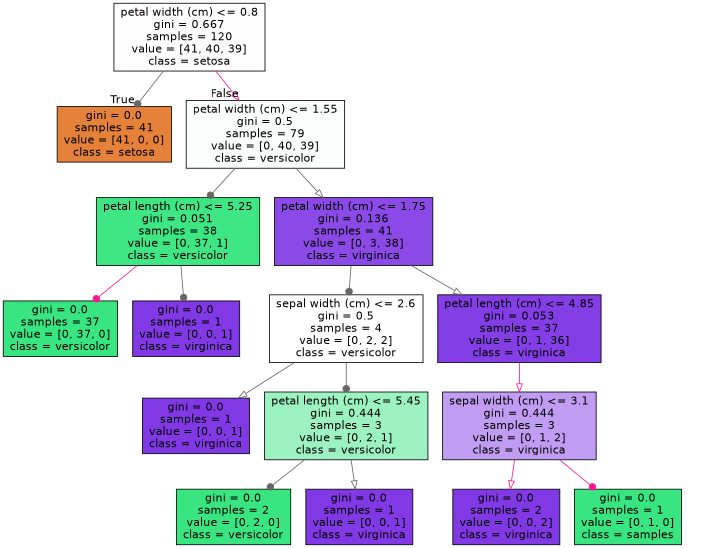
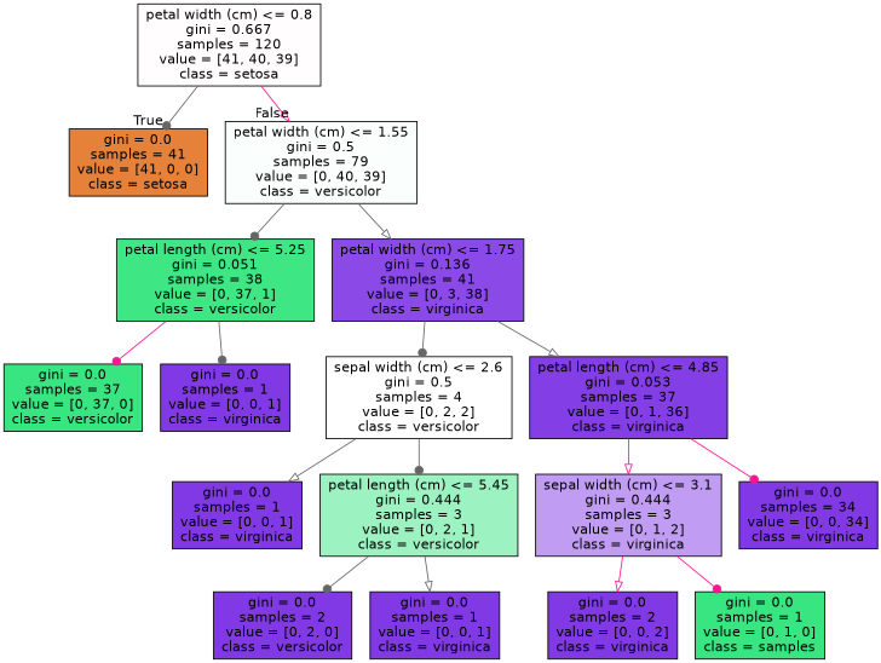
  digraph {
    node [color=black fillcolor="#8139e5" fontname=helvetica shape=box style=filled]
    edge [arrowhead=dot color=gray40 fontname=helvetica]
    n1 [fillcolor="#fffdfd" label="petal width (cm) <= 0.8\ngini = 0.667\nsamples = 120\nvalue = [41, 40, 39]\nclass = setosa"]
    n2 [fillcolor="#e58139" label="gini = 0.0\nsamples = 41\nvalue = [41, 0, 0]\nclass = setosa"]
    n3 [fillcolor="#fafefc" label="petal width (cm) <= 1.55\ngini = 0.5\nsamples = 79\nvalue = [0, 40, 39]\nclass = versicolor"]
    n4 [fillcolor="#3ee684" label="petal length (cm) <= 5.25\ngini = 0.051\nsamples = 38\nvalue = [0, 37, 1]\nclass = versicolor"]
    n5 [fillcolor="#8b49e7" label="petal width (cm) <= 1.75\ngini = 0.136\nsamples = 41\nvalue = [0, 3, 38]\nclass = virginica"]
    n6 [fillcolor="#39e581" label="gini = 0.0\nsamples = 37\nvalue = [0, 37, 0]\nclass = versicolor"]
    n7 [label="gini = 0.0\nsamples = 1\nvalue = [0, 0, 1]\nclass = virginica"]
    n8 [fillcolor="#ffffff" label="sepal width (cm) <= 2.6\ngini = 0.5\nsamples = 4\nvalue = [0, 2, 2]\nclass = versicolor"]
    n9 [fillcolor="#843ee6" label="petal length (cm) <= 4.85\ngini = 0.053\nsamples = 37\nvalue = [0, 1, 36]\nclass = virginica"]
    n10 [label="gini = 0.0\nsamples = 1\nvalue = [0, 0, 1]\nclass = virginica"]
    n11 [fillcolor="#9cf2c0" label="petal length (cm) <= 5.45\ngini = 0.444\nsamples = 3\nvalue = [0, 2, 1]\nclass = versicolor"]
    n12 [fillcolor="#c09cf2" label="sepal width (cm) <= 3.1\ngini = 0.444\nsamples = 3\nvalue = [0, 1, 2]\nclass = virginica"]
-   n14 [fillcolor="#39e581" label="gini = 0.0\nsamples = 2\nvalue = [0, 2, 0]\nclass = versicolor"]
+   n13 [label="gini = 0.0\nsamples = 34\nvalue = [0, 0, 34]\nclass = virginica"]
+   n14 [label="gini = 0.0\nsamples = 2\nvalue = [0, 2, 0]\nclass = versicolor"]
    n15 [label="gini = 0.0\nsamples = 1\nvalue = [0, 0, 1]\nclass = virginica"]
    n16 [label="gini = 0.0\nsamples = 2\nvalue = [0, 0, 2]\nclass = virginica"]
    n17 [fillcolor="#39e581" label="gini = 0.0\nsamples = 1\nvalue = [0, 1, 0]\nclass = samples"]
    n1 -> n2 [headlabel=True labelangle=45 labeldistance=2.5]
    n1 -> n3 [arrowhead=onormal color=deeppink headlabel=False labelangle=-45 labeldistance=2.5]
    n3 -> n4
    n3 -> n5 [arrowhead=onormal]
    n4 -> n6 [color=deeppink]
    n4 -> n7
    n5 -> n8
    n5 -> n9 [arrowhead=onormal]
    n8 -> n10 [arrowhead=onormal]
    n8 -> n11
    n9 -> n12 [arrowhead=onormal color=deeppink]
+   n9 -> n13 [color=deeppink]
    n11 -> n14
    n11 -> n15 [arrowhead=onormal]
    n12 -> n16 [arrowhead=onormal color=deeppink]
    n12 -> n17 [color=deeppink]
  }
